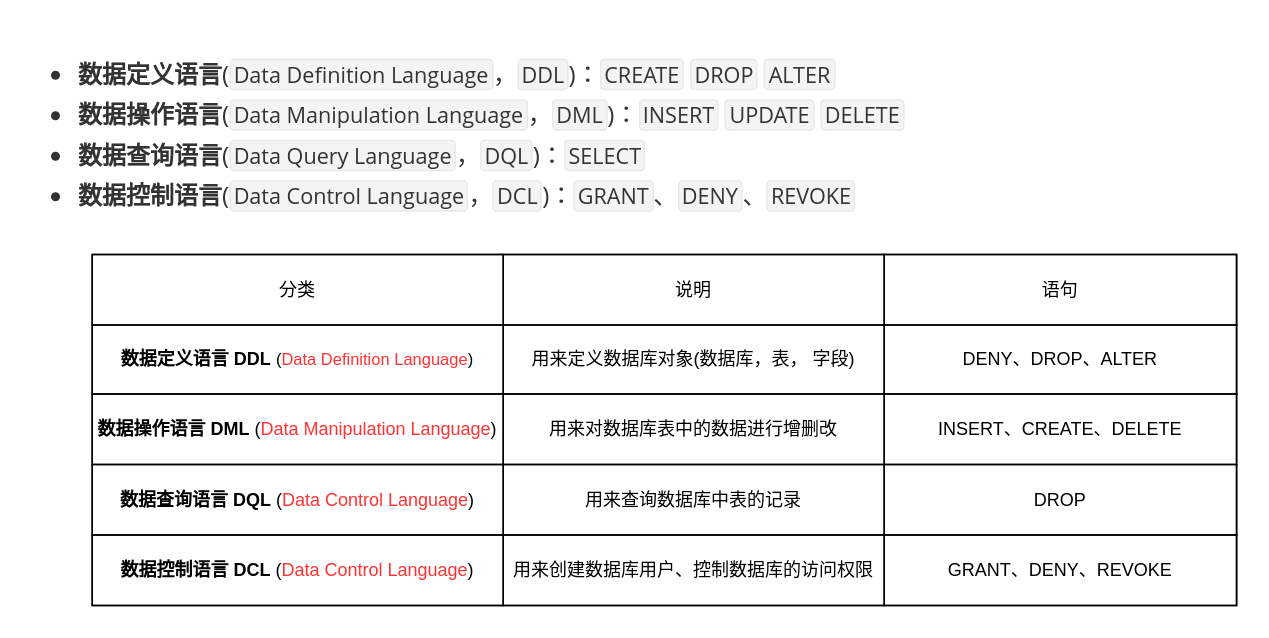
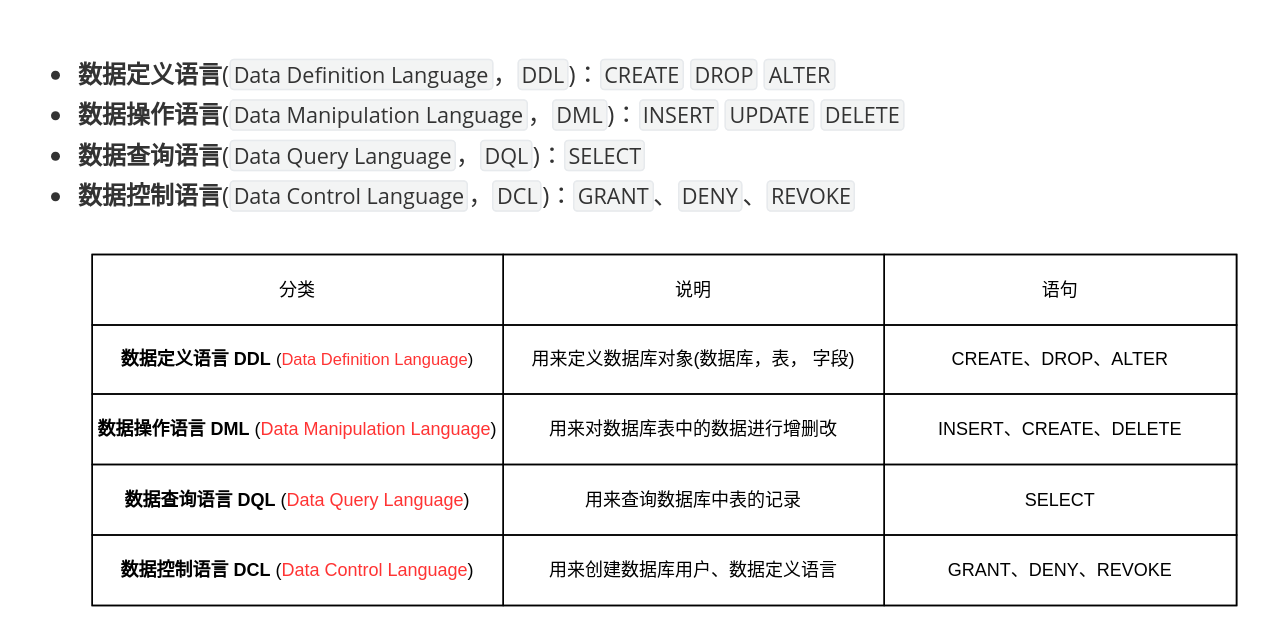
  <mxCell id="0" />
  <mxCell id="1" parent="0" />
  <mxCell id="2" value="" style="childLayout=tableLayout;recursiveResize=0;shadow=0;fillColor=none;" vertex="1" parent="1"><mxGeometry x="61" y="169" width="762.78" height="234" as="geometry" /></mxCell>
  <mxCell id="3" value="" style="shape=tableRow;horizontal=0;startSize=0;swimlaneHead=0;swimlaneBody=0;top=0;left=0;bottom=0;right=0;dropTarget=0;collapsible=0;recursiveResize=0;expand=0;fontStyle=0;fillColor=none;strokeColor=inherit;" vertex="1" parent="2"><mxGeometry width="762.78" height="47" as="geometry" /></mxCell>
  <mxCell id="4" value="分类" style="connectable=0;recursiveResize=0;strokeColor=inherit;fillColor=none;align=center;whiteSpace=wrap;html=1;" vertex="1" parent="3"><mxGeometry width="274" height="47" as="geometry"><mxRectangle width="274" height="47" as="alternateBounds" /></mxGeometry></mxCell>
  <mxCell id="5" value="说明" style="connectable=0;recursiveResize=0;strokeColor=inherit;fillColor=none;align=center;whiteSpace=wrap;html=1;" vertex="1" parent="3"><mxGeometry x="274" width="254" height="47" as="geometry"><mxRectangle width="254" height="47" as="alternateBounds" /></mxGeometry></mxCell>
  <mxCell id="6" value="语句" style="connectable=0;recursiveResize=0;strokeColor=inherit;fillColor=none;align=center;whiteSpace=wrap;html=1;" vertex="1" parent="3"><mxGeometry x="528" width="235" height="47" as="geometry"><mxRectangle width="235" height="47" as="alternateBounds" /></mxGeometry></mxCell>
  <mxCell id="7" style="shape=tableRow;horizontal=0;startSize=0;swimlaneHead=0;swimlaneBody=0;top=0;left=0;bottom=0;right=0;dropTarget=0;collapsible=0;recursiveResize=0;expand=0;fontStyle=0;fillColor=none;strokeColor=inherit;" vertex="1" parent="2"><mxGeometry y="47" width="762.78" height="46" as="geometry" /></mxCell>
  <mxCell id="8" value="&lt;b&gt;数据定义语言 DDL&lt;/b&gt; &lt;font style=&quot;font-size: 11px;&quot;&gt;(&lt;font color=&quot;#ff3333&quot;&gt;Data Definition Language&lt;/font&gt;)&lt;/font&gt;" style="connectable=0;recursiveResize=0;strokeColor=inherit;fillColor=none;align=center;whiteSpace=wrap;html=1;" vertex="1" parent="7"><mxGeometry width="274" height="46" as="geometry"><mxRectangle width="274" height="46" as="alternateBounds" /></mxGeometry></mxCell>
  <mxCell id="9" value="用来定义数据库对象(数据库，表， 字段)" style="connectable=0;recursiveResize=0;strokeColor=inherit;fillColor=none;align=center;whiteSpace=wrap;html=1;" vertex="1" parent="7"><mxGeometry x="274" width="254" height="46" as="geometry"><mxRectangle width="254" height="46" as="alternateBounds" /></mxGeometry></mxCell>
- <mxCell id="10" value="DENY、DROP、ALTER" style="connectable=0;recursiveResize=0;strokeColor=inherit;fillColor=none;align=center;whiteSpace=wrap;html=1;" vertex="1" parent="7"><mxGeometry x="528" width="235" height="46" as="geometry"><mxRectangle width="235" height="46" as="alternateBounds" /></mxGeometry></mxCell>
+ <mxCell id="10" value="CREATE、DROP、ALTER" style="connectable=0;recursiveResize=0;strokeColor=inherit;fillColor=none;align=center;whiteSpace=wrap;html=1;" vertex="1" parent="7"><mxGeometry x="528" width="235" height="46" as="geometry"><mxRectangle width="235" height="46" as="alternateBounds" /></mxGeometry></mxCell>
  <mxCell id="11" style="shape=tableRow;horizontal=0;startSize=0;swimlaneHead=0;swimlaneBody=0;top=0;left=0;bottom=0;right=0;dropTarget=0;collapsible=0;recursiveResize=0;expand=0;fontStyle=0;fillColor=none;strokeColor=inherit;" vertex="1" parent="2"><mxGeometry y="93" width="762.78" height="47" as="geometry" /></mxCell>
  <mxCell id="12" value="&lt;b&gt;数据操作语言 DML&lt;/b&gt; (&lt;font color=&quot;#ff3333&quot;&gt;Data Manipulation Language&lt;/font&gt;)" style="connectable=0;recursiveResize=0;strokeColor=inherit;fillColor=none;align=center;whiteSpace=wrap;html=1;" vertex="1" parent="11"><mxGeometry width="274" height="47" as="geometry"><mxRectangle width="274" height="47" as="alternateBounds" /></mxGeometry></mxCell>
  <mxCell id="13" value="用来对数据库表中的数据进行增删改" style="connectable=0;recursiveResize=0;strokeColor=inherit;fillColor=none;align=center;whiteSpace=wrap;html=1;" vertex="1" parent="11"><mxGeometry x="274" width="254" height="47" as="geometry"><mxRectangle width="254" height="47" as="alternateBounds" /></mxGeometry></mxCell>
  <mxCell id="14" value="INSERT、CREATE、DELETE" style="connectable=0;recursiveResize=0;strokeColor=inherit;fillColor=none;align=center;whiteSpace=wrap;html=1;" vertex="1" parent="11"><mxGeometry x="528" width="235" height="47" as="geometry"><mxRectangle width="235" height="47" as="alternateBounds" /></mxGeometry></mxCell>
  <mxCell id="15" style="shape=tableRow;horizontal=0;startSize=0;swimlaneHead=0;swimlaneBody=0;top=0;left=0;bottom=0;right=0;dropTarget=0;collapsible=0;recursiveResize=0;expand=0;fontStyle=0;fillColor=none;strokeColor=inherit;" vertex="1" parent="2"><mxGeometry y="140" width="762.78" height="47" as="geometry" /></mxCell>
- <mxCell id="16" value="&lt;b&gt;数据查询语言 DQL&lt;/b&gt; (&lt;font color=&quot;#ff3333&quot;&gt;Data Control Language&lt;/font&gt;)" style="connectable=0;recursiveResize=0;strokeColor=inherit;fillColor=none;align=center;whiteSpace=wrap;html=1;" vertex="1" parent="15"><mxGeometry width="274" height="47" as="geometry"><mxRectangle width="274" height="47" as="alternateBounds" /></mxGeometry></mxCell>
+ <mxCell id="16" value="&lt;b&gt;数据查询语言 DQL&lt;/b&gt; (&lt;font color=&quot;#ff3333&quot;&gt;Data Query Language&lt;/font&gt;)" style="connectable=0;recursiveResize=0;strokeColor=inherit;fillColor=none;align=center;whiteSpace=wrap;html=1;" vertex="1" parent="15"><mxGeometry width="274" height="47" as="geometry"><mxRectangle width="274" height="47" as="alternateBounds" /></mxGeometry></mxCell>
  <mxCell id="17" value="用来查询数据库中表的记录" style="connectable=0;recursiveResize=0;strokeColor=inherit;fillColor=none;align=center;whiteSpace=wrap;html=1;" vertex="1" parent="15"><mxGeometry x="274" width="254" height="47" as="geometry"><mxRectangle width="254" height="47" as="alternateBounds" /></mxGeometry></mxCell>
- <mxCell id="18" value="DROP" style="connectable=0;recursiveResize=0;strokeColor=inherit;fillColor=none;align=center;whiteSpace=wrap;html=1;" vertex="1" parent="15"><mxGeometry x="528" width="235" height="47" as="geometry"><mxRectangle width="235" height="47" as="alternateBounds" /></mxGeometry></mxCell>
+ <mxCell id="18" value="SELECT" style="connectable=0;recursiveResize=0;strokeColor=inherit;fillColor=none;align=center;whiteSpace=wrap;html=1;" vertex="1" parent="15"><mxGeometry x="528" width="235" height="47" as="geometry"><mxRectangle width="235" height="47" as="alternateBounds" /></mxGeometry></mxCell>
  <mxCell id="19" style="shape=tableRow;horizontal=0;startSize=0;swimlaneHead=0;swimlaneBody=0;top=0;left=0;bottom=0;right=0;dropTarget=0;collapsible=0;recursiveResize=0;expand=0;fontStyle=0;fillColor=none;strokeColor=inherit;" vertex="1" parent="2"><mxGeometry y="187" width="762.78" height="47" as="geometry" /></mxCell>
  <mxCell id="20" value="&lt;b&gt;数据控制语言 DCL&lt;/b&gt; (&lt;font color=&quot;#ff3333&quot;&gt;Data Control Language&lt;/font&gt;)" style="connectable=0;recursiveResize=0;strokeColor=inherit;fillColor=none;align=center;whiteSpace=wrap;html=1;" vertex="1" parent="19"><mxGeometry width="274" height="47" as="geometry"><mxRectangle width="274" height="47" as="alternateBounds" /></mxGeometry></mxCell>
- <mxCell id="21" value="用来创建数据库用户、控制数据库的访问权限" style="connectable=0;recursiveResize=0;strokeColor=inherit;fillColor=none;align=center;whiteSpace=wrap;html=1;" vertex="1" parent="19"><mxGeometry x="274" width="254" height="47" as="geometry"><mxRectangle width="254" height="47" as="alternateBounds" /></mxGeometry></mxCell>
+ <mxCell id="21" value="用来创建数据库用户、数据定义语言" style="connectable=0;recursiveResize=0;strokeColor=inherit;fillColor=none;align=center;whiteSpace=wrap;html=1;" vertex="1" parent="19"><mxGeometry x="274" width="254" height="47" as="geometry"><mxRectangle width="254" height="47" as="alternateBounds" /></mxGeometry></mxCell>
  <mxCell id="22" value="GRANT、DENY、REVOKE" style="connectable=0;recursiveResize=0;strokeColor=inherit;fillColor=none;align=center;whiteSpace=wrap;html=1;" vertex="1" parent="19"><mxGeometry x="528" width="235" height="47" as="geometry"><mxRectangle width="235" height="47" as="alternateBounds" /></mxGeometry></mxCell>
  <mxCell id="23" value="&lt;ul class=&quot;ul-list&quot; data-mark=&quot;-&quot; style=&quot;box-sizing: border-box; margin: 0.8em 0px; padding-left: 30px; position: relative; color: rgb(51, 51, 51); font-family: &amp;quot;Open Sans&amp;quot;, &amp;quot;Clear Sans&amp;quot;, &amp;quot;Helvetica Neue&amp;quot;, Helvetica, Arial, &amp;quot;Segoe UI Emoji&amp;quot;, sans-serif; font-size: 16px; font-style: normal; font-variant-ligatures: normal; font-variant-caps: normal; font-weight: 400; letter-spacing: normal; orphans: 2; text-align: start; text-indent: 0px; text-transform: none; widows: 2; word-spacing: 0px; -webkit-text-stroke-width: 0px; text-decoration-thickness: initial; text-decoration-style: initial; text-decoration-color: initial;&quot;&gt;&lt;li class=&quot;md-list-item&quot; style=&quot;box-sizing: border-box; margin: 0px; position: relative;&quot;&gt;&lt;p class=&quot;md-end-block md-p&quot; style=&quot;box-sizing: border-box; line-height: inherit; orphans: 4; margin: 0px 0px 0.5rem; position: relative;&quot;&gt;&lt;span class=&quot;md-pair-s&quot; style=&quot;box-sizing: border-box;&quot;&gt;&lt;strong style=&quot;box-sizing: border-box;&quot;&gt;&lt;span class=&quot;md-plain&quot; style=&quot;box-sizing: border-box;&quot;&gt;数据定义语言&lt;/span&gt;&lt;/strong&gt;&lt;/span&gt;&lt;span class=&quot;md-plain&quot; style=&quot;box-sizing: border-box;&quot;&gt;(&lt;/span&gt;&lt;span spellcheck=&quot;false&quot; class=&quot;md-pair-s&quot; style=&quot;box-sizing: border-box;&quot;&gt;&lt;code style=&quot;box-sizing: border-box; font-family: var(--monospace); text-align: left; vertical-align: initial; border: 1px solid rgb(231, 234, 237); background-color: rgb(243, 244, 244); border-radius: 3px; padding: 0px 2px; font-size: 0.9em;&quot;&gt;Data Definition Language&lt;/code&gt;&lt;/span&gt;&lt;span class=&quot;md-plain&quot; style=&quot;box-sizing: border-box;&quot;&gt;，&lt;/span&gt;&lt;span spellcheck=&quot;false&quot; class=&quot;md-pair-s&quot; style=&quot;box-sizing: border-box;&quot;&gt;&lt;code style=&quot;box-sizing: border-box; font-family: var(--monospace); text-align: left; vertical-align: initial; border: 1px solid rgb(231, 234, 237); background-color: rgb(243, 244, 244); border-radius: 3px; padding: 0px 2px; font-size: 0.9em;&quot;&gt;DDL&lt;/code&gt;&lt;/span&gt;&lt;span class=&quot;md-plain&quot; style=&quot;box-sizing: border-box;&quot;&gt;)：&lt;/span&gt;&lt;span spellcheck=&quot;false&quot; class=&quot;md-pair-s&quot; style=&quot;box-sizing: border-box;&quot;&gt;&lt;code style=&quot;box-sizing: border-box; font-family: var(--monospace); text-align: left; vertical-align: initial; border: 1px solid rgb(231, 234, 237); background-color: rgb(243, 244, 244); border-radius: 3px; padding: 0px 2px; font-size: 0.9em;&quot;&gt;CREATE&lt;/code&gt;&lt;/span&gt;&lt;span class=&quot;md-plain&quot; style=&quot;box-sizing: border-box;&quot;&gt; &lt;/span&gt;&lt;span spellcheck=&quot;false&quot; class=&quot;md-pair-s&quot; style=&quot;box-sizing: border-box;&quot;&gt;&lt;code style=&quot;box-sizing: border-box; font-family: var(--monospace); text-align: left; vertical-align: initial; border: 1px solid rgb(231, 234, 237); background-color: rgb(243, 244, 244); border-radius: 3px; padding: 0px 2px; font-size: 0.9em;&quot;&gt;DROP&lt;/code&gt;&lt;/span&gt;&lt;span class=&quot;md-plain&quot; style=&quot;box-sizing: border-box;&quot;&gt; &lt;/span&gt;&lt;span spellcheck=&quot;false&quot; class=&quot;md-pair-s&quot; style=&quot;box-sizing: border-box;&quot;&gt;&lt;code style=&quot;box-sizing: border-box; font-family: var(--monospace); text-align: left; vertical-align: initial; border: 1px solid rgb(231, 234, 237); background-color: rgb(243, 244, 244); border-radius: 3px; padding: 0px 2px; font-size: 0.9em;&quot;&gt;ALTER&lt;/code&gt;&lt;/span&gt;&lt;/p&gt;&lt;/li&gt;&lt;li class=&quot;md-list-item&quot; style=&quot;box-sizing: border-box; margin: 0px; position: relative;&quot;&gt;&lt;p class=&quot;md-end-block md-p&quot; style=&quot;box-sizing: border-box; line-height: inherit; orphans: 4; margin: 0px 0px 0.5rem; position: relative;&quot;&gt;&lt;span class=&quot;md-pair-s&quot; style=&quot;box-sizing: border-box;&quot;&gt;&lt;strong style=&quot;box-sizing: border-box;&quot;&gt;&lt;span class=&quot;md-plain&quot; style=&quot;box-sizing: border-box;&quot;&gt;数据操作语言&lt;/span&gt;&lt;/strong&gt;&lt;/span&gt;&lt;span class=&quot;md-plain&quot; style=&quot;box-sizing: border-box;&quot;&gt;(&lt;/span&gt;&lt;span spellcheck=&quot;false&quot; class=&quot;md-pair-s&quot; style=&quot;box-sizing: border-box;&quot;&gt;&lt;code style=&quot;box-sizing: border-box; font-family: var(--monospace); text-align: left; vertical-align: initial; border: 1px solid rgb(231, 234, 237); background-color: rgb(243, 244, 244); border-radius: 3px; padding: 0px 2px; font-size: 0.9em;&quot;&gt;Data Manipulation Language&lt;/code&gt;&lt;/span&gt;&lt;span class=&quot;md-plain&quot; style=&quot;box-sizing: border-box;&quot;&gt;，&lt;/span&gt;&lt;span spellcheck=&quot;false&quot; class=&quot;md-pair-s&quot; style=&quot;box-sizing: border-box;&quot;&gt;&lt;code style=&quot;box-sizing: border-box; font-family: var(--monospace); text-align: left; vertical-align: initial; border: 1px solid rgb(231, 234, 237); background-color: rgb(243, 244, 244); border-radius: 3px; padding: 0px 2px; font-size: 0.9em;&quot;&gt;DML&lt;/code&gt;&lt;/span&gt;&lt;span class=&quot;md-plain&quot; style=&quot;box-sizing: border-box;&quot;&gt;)：&lt;/span&gt;&lt;span spellcheck=&quot;false&quot; class=&quot;md-pair-s&quot; style=&quot;box-sizing: border-box;&quot;&gt;&lt;code style=&quot;box-sizing: border-box; font-family: var(--monospace); text-align: left; vertical-align: initial; border: 1px solid rgb(231, 234, 237); background-color: rgb(243, 244, 244); border-radius: 3px; padding: 0px 2px; font-size: 0.9em;&quot;&gt;INSERT&lt;/code&gt;&lt;/span&gt;&lt;span class=&quot;md-plain&quot; style=&quot;box-sizing: border-box;&quot;&gt; &lt;/span&gt;&lt;span spellcheck=&quot;false&quot; class=&quot;md-pair-s&quot; style=&quot;box-sizing: border-box;&quot;&gt;&lt;code style=&quot;box-sizing: border-box; font-family: var(--monospace); text-align: left; vertical-align: initial; border: 1px solid rgb(231, 234, 237); background-color: rgb(243, 244, 244); border-radius: 3px; padding: 0px 2px; font-size: 0.9em;&quot;&gt;UPDATE&lt;/code&gt;&lt;/span&gt;&lt;span class=&quot;md-plain&quot; style=&quot;box-sizing: border-box;&quot;&gt; &lt;/span&gt;&lt;span spellcheck=&quot;false&quot; class=&quot;md-pair-s&quot; style=&quot;box-sizing: border-box;&quot;&gt;&lt;code style=&quot;box-sizing: border-box; font-family: var(--monospace); text-align: left; vertical-align: initial; border: 1px solid rgb(231, 234, 237); background-color: rgb(243, 244, 244); border-radius: 3px; padding: 0px 2px; font-size: 0.9em;&quot;&gt;DELETE&lt;/code&gt;&lt;/span&gt;&lt;/p&gt;&lt;/li&gt;&lt;li class=&quot;md-list-item&quot; style=&quot;box-sizing: border-box; margin: 0px; position: relative;&quot;&gt;&lt;p class=&quot;md-end-block md-p&quot; style=&quot;box-sizing: border-box; line-height: inherit; orphans: 4; margin: 0px 0px 0.5rem; position: relative;&quot;&gt;&lt;span class=&quot;md-pair-s&quot; style=&quot;box-sizing: border-box;&quot;&gt;&lt;strong style=&quot;box-sizing: border-box;&quot;&gt;&lt;span class=&quot;md-plain&quot; style=&quot;box-sizing: border-box;&quot;&gt;数据查询语言&lt;/span&gt;&lt;/strong&gt;&lt;/span&gt;&lt;span class=&quot;md-plain&quot; style=&quot;box-sizing: border-box;&quot;&gt;(&lt;/span&gt;&lt;span spellcheck=&quot;false&quot; class=&quot;md-pair-s&quot; style=&quot;box-sizing: border-box;&quot;&gt;&lt;code style=&quot;box-sizing: border-box; font-family: var(--monospace); text-align: left; vertical-align: initial; border: 1px solid rgb(231, 234, 237); background-color: rgb(243, 244, 244); border-radius: 3px; padding: 0px 2px; font-size: 0.9em;&quot;&gt;Data Query Language&lt;/code&gt;&lt;/span&gt;&lt;span class=&quot;md-plain&quot; style=&quot;box-sizing: border-box;&quot;&gt;，&lt;/span&gt;&lt;span spellcheck=&quot;false&quot; class=&quot;md-pair-s&quot; style=&quot;box-sizing: border-box;&quot;&gt;&lt;code style=&quot;box-sizing: border-box; font-family: var(--monospace); text-align: left; vertical-align: initial; border: 1px solid rgb(231, 234, 237); background-color: rgb(243, 244, 244); border-radius: 3px; padding: 0px 2px; font-size: 0.9em;&quot;&gt;DQL&lt;/code&gt;&lt;/span&gt;&lt;span class=&quot;md-plain&quot; style=&quot;box-sizing: border-box;&quot;&gt;)：&lt;/span&gt;&lt;span spellcheck=&quot;false&quot; class=&quot;md-pair-s&quot; style=&quot;box-sizing: border-box;&quot;&gt;&lt;code style=&quot;box-sizing: border-box; font-family: var(--monospace); text-align: left; vertical-align: initial; border: 1px solid rgb(231, 234, 237); background-color: rgb(243, 244, 244); border-radius: 3px; padding: 0px 2px; font-size: 0.9em;&quot;&gt;SELECT&lt;/code&gt;&lt;/span&gt;&lt;/p&gt;&lt;/li&gt;&lt;li class=&quot;md-list-item&quot; style=&quot;box-sizing: border-box; margin: 0px; position: relative;&quot;&gt;&lt;p class=&quot;md-end-block md-p&quot; style=&quot;box-sizing: border-box; line-height: inherit; orphans: 4; margin: 0px 0px 0.5rem; position: relative;&quot;&gt;&lt;span class=&quot;md-pair-s&quot; style=&quot;box-sizing: border-box;&quot;&gt;&lt;strong style=&quot;box-sizing: border-box;&quot;&gt;&lt;span class=&quot;md-plain&quot; style=&quot;box-sizing: border-box;&quot;&gt;数据控制语言&lt;/span&gt;&lt;/strong&gt;&lt;/span&gt;&lt;span class=&quot;md-plain&quot; style=&quot;box-sizing: border-box;&quot;&gt;(&lt;/span&gt;&lt;span spellcheck=&quot;false&quot; class=&quot;md-pair-s&quot; style=&quot;box-sizing: border-box;&quot;&gt;&lt;code style=&quot;box-sizing: border-box; font-family: var(--monospace); text-align: left; vertical-align: initial; border: 1px solid rgb(231, 234, 237); background-color: rgb(243, 244, 244); border-radius: 3px; padding: 0px 2px; font-size: 0.9em;&quot;&gt;Data Control Language&lt;/code&gt;&lt;/span&gt;&lt;span class=&quot;md-plain&quot; style=&quot;box-sizing: border-box;&quot;&gt;，&lt;/span&gt;&lt;span spellcheck=&quot;false&quot; class=&quot;md-pair-s&quot; style=&quot;box-sizing: border-box;&quot;&gt;&lt;code style=&quot;box-sizing: border-box; font-family: var(--monospace); text-align: left; vertical-align: initial; border: 1px solid rgb(231, 234, 237); background-color: rgb(243, 244, 244); border-radius: 3px; padding: 0px 2px; font-size: 0.9em;&quot;&gt;DCL&lt;/code&gt;&lt;/span&gt;&lt;span class=&quot;md-plain&quot; style=&quot;box-sizing: border-box;&quot;&gt;)：&lt;/span&gt;&lt;span spellcheck=&quot;false&quot; class=&quot;md-pair-s&quot; style=&quot;box-sizing: border-box;&quot;&gt;&lt;code style=&quot;box-sizing: border-box; font-family: var(--monospace); text-align: left; vertical-align: initial; border: 1px solid rgb(231, 234, 237); background-color: rgb(243, 244, 244); border-radius: 3px; padding: 0px 2px; font-size: 0.9em;&quot;&gt;GRANT&lt;/code&gt;&lt;/span&gt;&lt;span class=&quot;md-plain&quot; style=&quot;box-sizing: border-box;&quot;&gt;、&lt;/span&gt;&lt;span spellcheck=&quot;false&quot; class=&quot;md-pair-s&quot; style=&quot;box-sizing: border-box;&quot;&gt;&lt;code style=&quot;box-sizing: border-box; font-family: var(--monospace); text-align: left; vertical-align: initial; border: 1px solid rgb(231, 234, 237); background-color: rgb(243, 244, 244); border-radius: 3px; padding: 0px 2px; font-size: 0.9em;&quot;&gt;DENY&lt;/code&gt;&lt;/span&gt;&lt;span class=&quot;md-plain&quot; style=&quot;box-sizing: border-box;&quot;&gt;、&lt;/span&gt;&lt;span spellcheck=&quot;false&quot; class=&quot;md-pair-s&quot; style=&quot;box-sizing: border-box;&quot;&gt;&lt;code style=&quot;box-sizing: border-box; font-family: var(--monospace); text-align: left; vertical-align: initial; border: 1px solid rgb(231, 234, 237); background-color: rgb(243, 244, 244); border-radius: 3px; padding: 0px 2px; font-size: 0.9em;&quot;&gt;REVOKE&lt;/code&gt;&lt;/span&gt;&lt;/p&gt;&lt;/li&gt;&lt;/ul&gt;&lt;br class=&quot;Apple-interchange-newline&quot;&gt;" style="text;whiteSpace=wrap;html=1;" vertex="1" parent="1"><mxGeometry x="20" y="20" width="713" height="135" as="geometry" /></mxCell>
